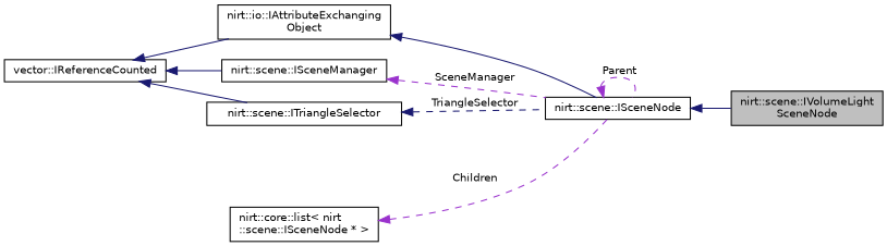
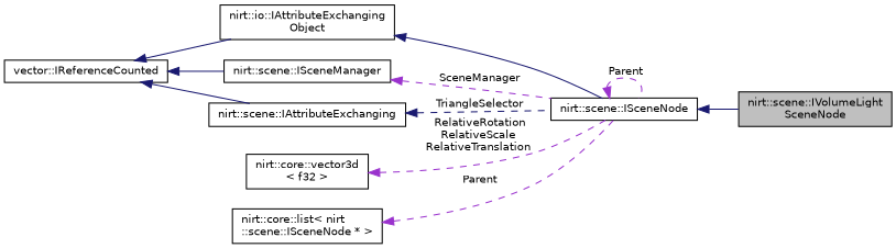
  digraph {
    rankdir=LR
    node [color=black fillcolor=white fontname=Helvetica fontsize=10 shape=record style=filled]
    edge [color=midnightblue dir=back fontname=Helvetica fontsize=10 labelfontname=Helvetica labelfontsize=10 style=solid]
    n1 [fillcolor=grey75 fontcolor=black height=0.2 label="nirt::scene::IVolumeLight\lSceneNode" width=0.4]
    n2 [height=0.2 label="nirt::scene::ISceneNode" width=0.4]
    n3 [height=0.2 label="nirt::io::IAttributeExchanging\lObject" width=0.4]
    n4 [height=0.2 label="vector::IReferenceCounted" width=0.4]
    n5 [height=0.2 label="nirt::scene::ISceneManager" width=0.4]
-   n6 [height=0.2 label="nirt::scene::ITriangleSelector" width=0.4]
+   n6 [height=0.2 label="nirt::scene::IAttributeExchanging" width=0.4]
+   n7 [height=0.2 label="nirt::core::vector3d\l\< f32 \>" width=0.4]
    n8 [height=0.2 label="nirt::core::list\< nirt\l::scene::ISceneNode * \>" width=0.4]
    n2 -> n1
    n2 -> n2 [color=darkorchid3 label=" Parent" style=dashed]
    n3 -> n2
    n4 -> n3
    n4 -> n5
    n4 -> n6
    n5 -> n2 [color=darkorchid3 label=" SceneManager" style=dashed]
    n6 -> n2 [label=" TriangleSelector" style=dashed]
-   n8 -> n2 [color=darkorchid3 label=" Children" style=dashed]
+   n7 -> n2 [color=darkorchid3 label=" RelativeRotation\nRelativeScale\nRelativeTranslation" style=dashed]
+   n8 -> n2 [color=darkorchid3 label=" Parent" style=dashed]
  }
